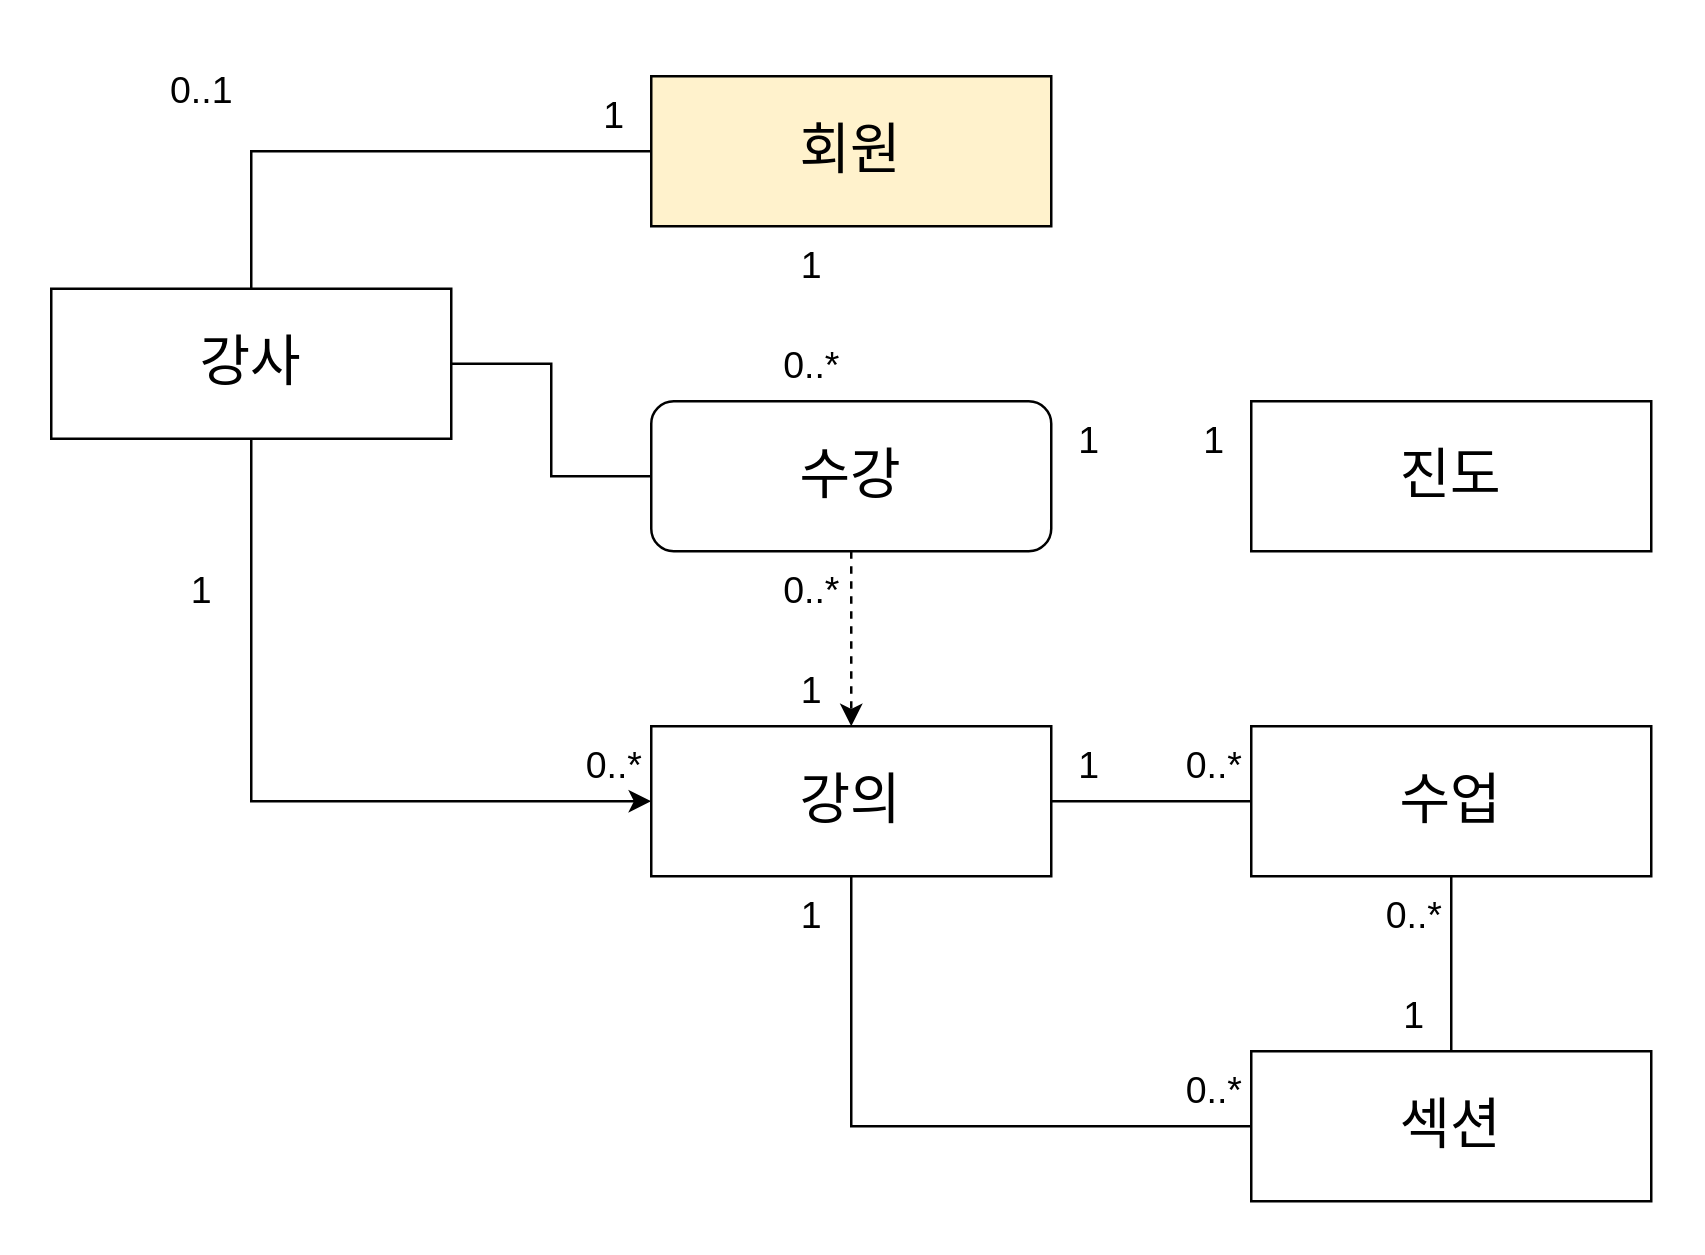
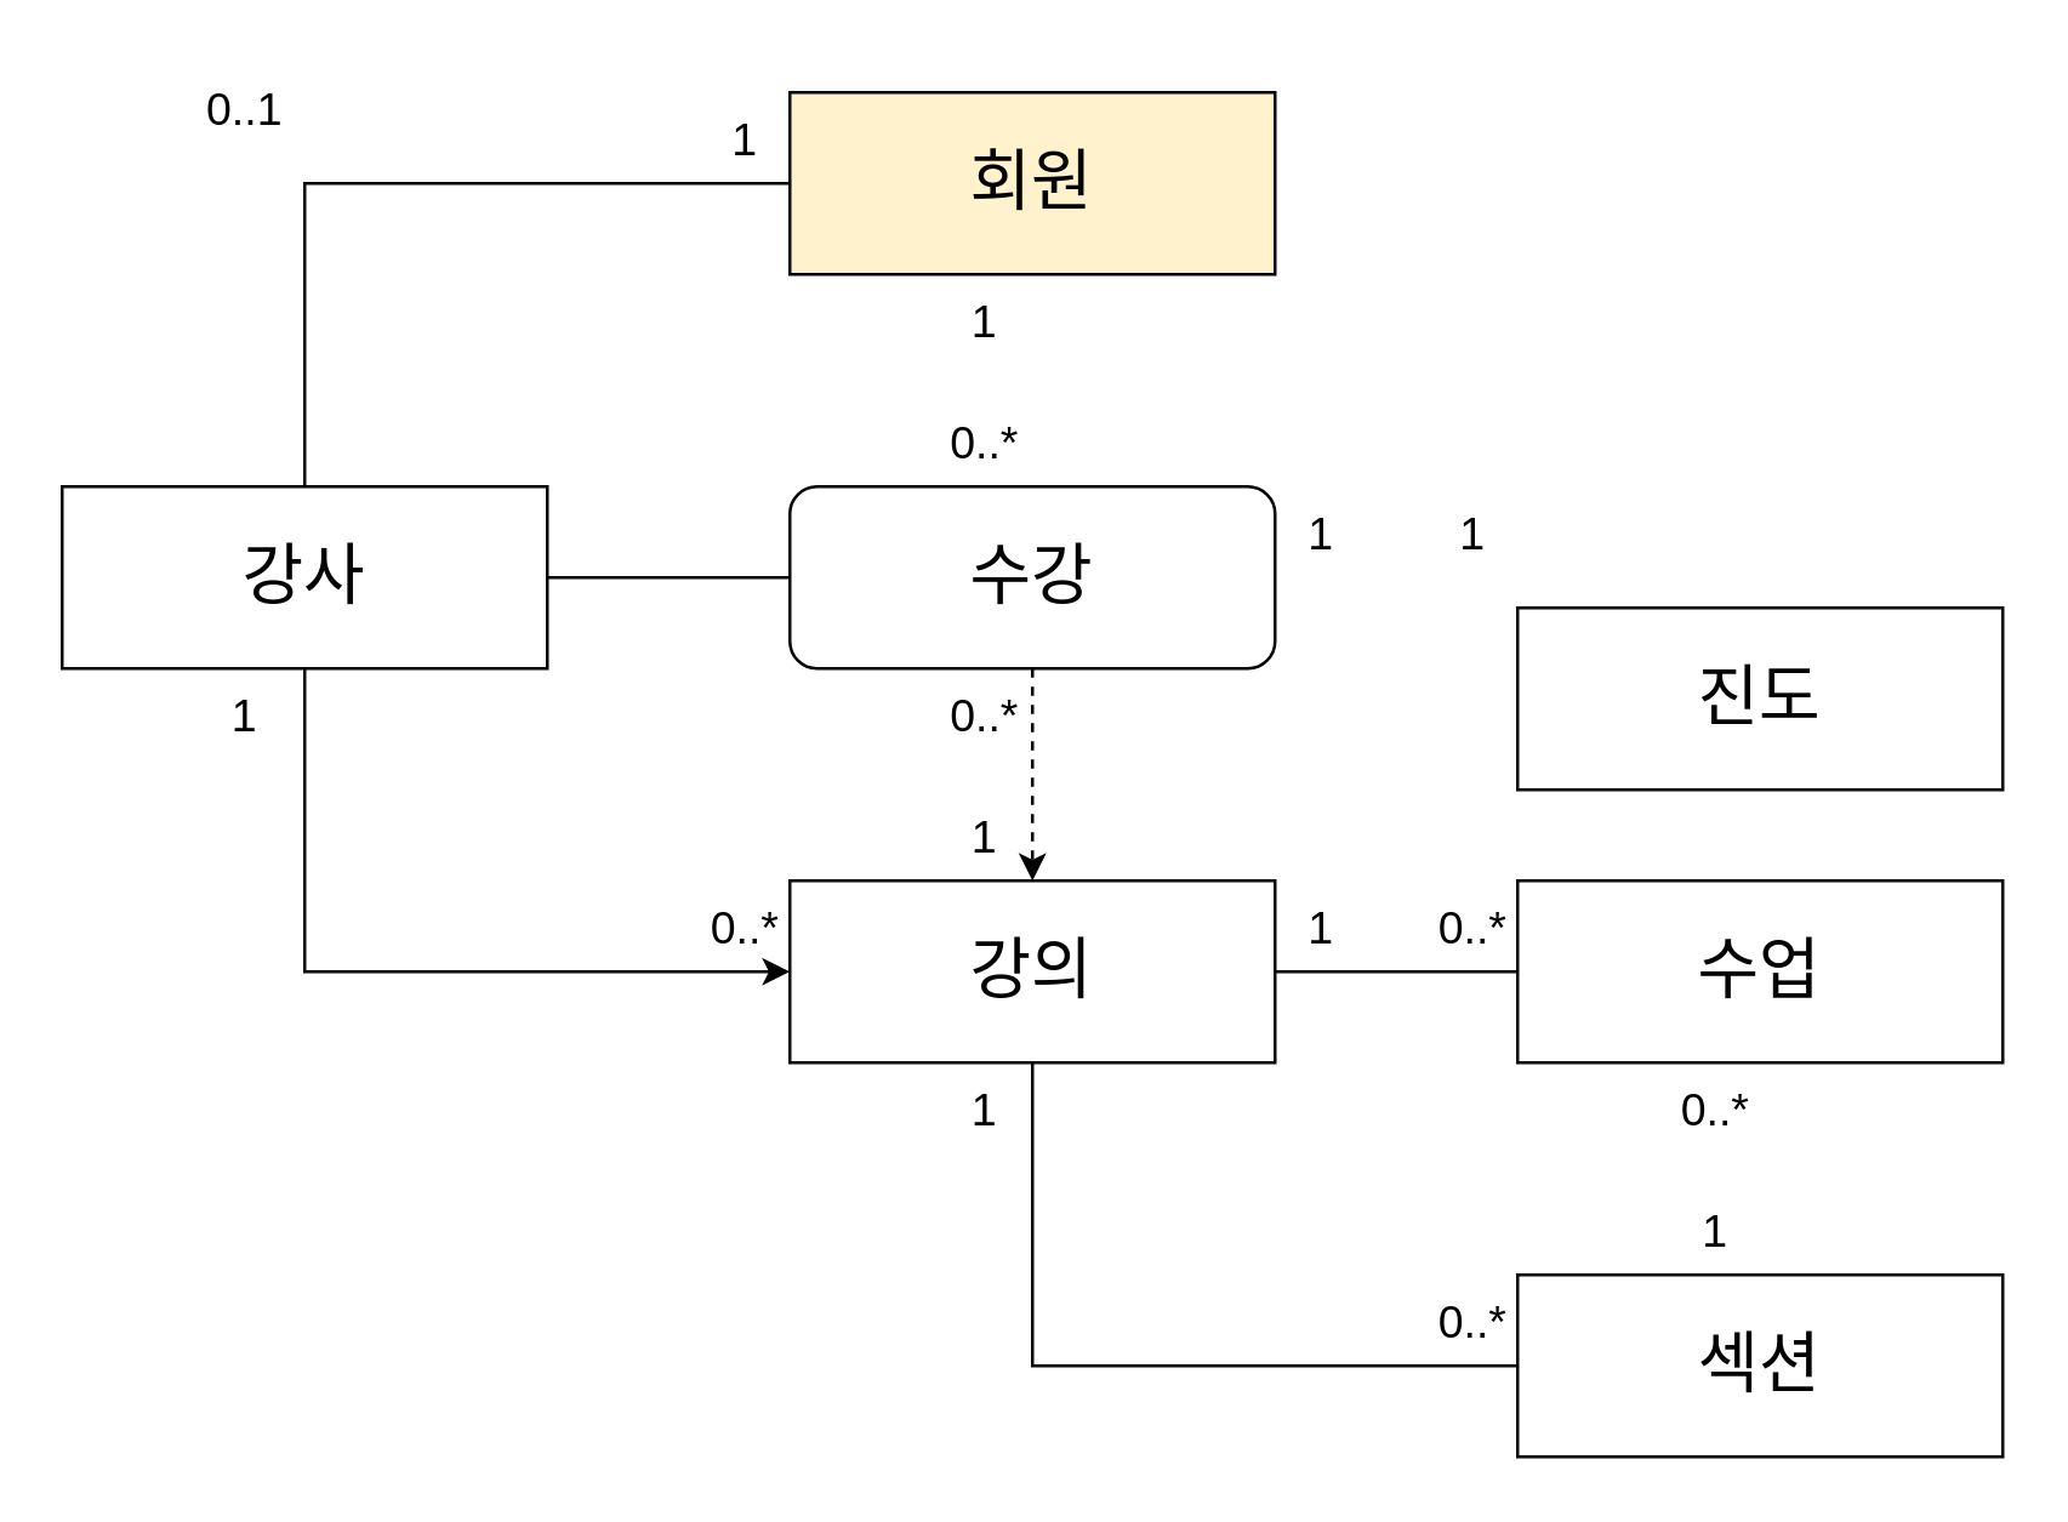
  <mxCell id="0" />
  <mxCell id="1" parent="0" />
  <mxCell id="2" value="&lt;font style=&quot;font-size: 22px;&quot;&gt;회원&lt;/font&gt;" style="rounded=0;whiteSpace=wrap;html=1;fillColor=#fff2cc;" vertex="1" parent="1"><mxGeometry x="260" y="30" width="160" height="60" as="geometry" /></mxCell>
  <mxCell id="3" style="edgeStyle=orthogonalEdgeStyle;rounded=0;orthogonalLoop=1;jettySize=auto;html=1;entryX=0;entryY=0.5;entryDx=0;entryDy=0;endArrow=none;endFill=0;" edge="1" parent="1" source="5" target="2"><mxGeometry relative="1" as="geometry"><Array as="points"><mxPoint x="100" y="60" /></Array></mxGeometry></mxCell>
  <mxCell id="4" style="edgeStyle=orthogonalEdgeStyle;rounded=0;orthogonalLoop=1;jettySize=auto;html=1;entryX=0;entryY=0.5;entryDx=0;entryDy=0;" edge="1" parent="1" source="5" target="11"><mxGeometry relative="1" as="geometry"><Array as="points"><mxPoint x="100" y="320" /></Array></mxGeometry></mxCell>
- <mxCell id="5" value="&lt;font style=&quot;font-size: 22px;&quot;&gt;강사&lt;/font&gt;" style="rounded=0;whiteSpace=wrap;html=1;" vertex="1" parent="1"><mxGeometry x="20" y="115" width="160" height="60" as="geometry" /></mxCell>
+ <mxCell id="5" value="&lt;font style=&quot;font-size: 22px;&quot;&gt;강사&lt;/font&gt;" style="rounded=0;whiteSpace=wrap;html=1;" vertex="1" parent="1"><mxGeometry x="20" y="160" width="160" height="60" as="geometry" /></mxCell>
  <mxCell id="6" style="edgeStyle=orthogonalEdgeStyle;rounded=0;orthogonalLoop=1;jettySize=auto;html=1;entryX=0.5;entryY=0;entryDx=0;entryDy=0;dashed=1;" edge="1" parent="1" source="8" target="11"><mxGeometry relative="1" as="geometry" /></mxCell>
  <mxCell id="7" style="edgeStyle=orthogonalEdgeStyle;rounded=0;orthogonalLoop=1;jettySize=auto;html=1;endArrow=none;endFill=0;" edge="1" parent="1" source="8" target="5"><mxGeometry relative="1" as="geometry" /></mxCell>
  <mxCell id="8" value="&lt;font style=&quot;font-size: 22px;&quot;&gt;수강&lt;/font&gt;" style="whiteSpace=wrap;html=1;rounded=1;" vertex="1" parent="1"><mxGeometry x="260" y="160" width="160" height="60" as="geometry" /></mxCell>
  <mxCell id="9" style="edgeStyle=orthogonalEdgeStyle;rounded=0;orthogonalLoop=1;jettySize=auto;html=1;entryX=0;entryY=0.5;entryDx=0;entryDy=0;endArrow=none;endFill=0;" edge="1" parent="1" source="11" target="14"><mxGeometry relative="1" as="geometry" /></mxCell>
  <mxCell id="10" style="edgeStyle=orthogonalEdgeStyle;rounded=0;orthogonalLoop=1;jettySize=auto;html=1;entryX=0;entryY=0.5;entryDx=0;entryDy=0;endArrow=none;endFill=0;" edge="1" parent="1" source="11" target="15"><mxGeometry relative="1" as="geometry"><Array as="points"><mxPoint x="340" y="450" /></Array></mxGeometry></mxCell>
  <mxCell id="11" value="&lt;font style=&quot;font-size: 22px;&quot;&gt;강의&lt;/font&gt;" style="rounded=0;whiteSpace=wrap;html=1;" vertex="1" parent="1"><mxGeometry x="260" y="290" width="160" height="60" as="geometry" /></mxCell>
- <mxCell id="12" value="&lt;font style=&quot;font-size: 22px;&quot;&gt;진도&lt;/font&gt;" style="rounded=0;whiteSpace=wrap;html=1;" vertex="1" parent="1"><mxGeometry x="500" y="160" width="160" height="60" as="geometry" /></mxCell>
- <mxCell id="13" style="edgeStyle=orthogonalEdgeStyle;rounded=0;orthogonalLoop=1;jettySize=auto;html=1;entryX=0.5;entryY=0;entryDx=0;entryDy=0;endArrow=none;endFill=0;" edge="1" parent="1" source="14" target="15"><mxGeometry relative="1" as="geometry" /></mxCell>
+ <mxCell id="12" value="&lt;font style=&quot;font-size: 22px;&quot;&gt;진도&lt;/font&gt;" style="rounded=0;whiteSpace=wrap;html=1;" vertex="1" parent="1"><mxGeometry x="500" y="200" width="160" height="60" as="geometry" /></mxCell>
  <mxCell id="14" value="&lt;font style=&quot;font-size: 22px;&quot;&gt;수업&lt;/font&gt;" style="rounded=0;whiteSpace=wrap;html=1;" vertex="1" parent="1"><mxGeometry x="500" y="290" width="160" height="60" as="geometry" /></mxCell>
  <mxCell id="15" value="&lt;font style=&quot;font-size: 22px;&quot;&gt;섹션&lt;/font&gt;" style="rounded=0;whiteSpace=wrap;html=1;" vertex="1" parent="1"><mxGeometry x="500" y="420" width="160" height="60" as="geometry" /></mxCell>
  <mxCell id="16" value="&lt;font style=&quot;font-size: 15px;&quot;&gt;0..1&lt;/font&gt;" style="text;html=1;align=center;verticalAlign=middle;resizable=0;points=[];autosize=1;strokeColor=none;fillColor=none;" vertex="1" parent="1"><mxGeometry x="55" y="20" width="50" height="30" as="geometry" /></mxCell>
  <mxCell id="17" value="&lt;font style=&quot;font-size: 15px;&quot;&gt;1&lt;/font&gt;" style="text;html=1;align=center;verticalAlign=middle;resizable=0;points=[];autosize=1;strokeColor=none;fillColor=none;" vertex="1" parent="1"><mxGeometry x="65" y="220" width="30" height="30" as="geometry" /></mxCell>
  <mxCell id="18" value="&lt;font style=&quot;font-size: 15px;&quot;&gt;0..*&lt;/font&gt;" style="text;html=1;align=center;verticalAlign=middle;resizable=0;points=[];autosize=1;strokeColor=none;fillColor=none;" vertex="1" parent="1"><mxGeometry x="220" y="290" width="50" height="30" as="geometry" /></mxCell>
  <mxCell id="19" value="&lt;font style=&quot;font-size: 15px;&quot;&gt;0..*&lt;/font&gt;" style="text;html=1;align=center;verticalAlign=middle;resizable=0;points=[];autosize=1;strokeColor=none;fillColor=none;" vertex="1" parent="1"><mxGeometry x="299" y="220" width="50" height="30" as="geometry" /></mxCell>
  <mxCell id="20" value="&lt;font style=&quot;font-size: 15px;&quot;&gt;0..*&lt;/font&gt;" style="text;html=1;align=center;verticalAlign=middle;resizable=0;points=[];autosize=1;strokeColor=none;fillColor=none;" vertex="1" parent="1"><mxGeometry x="299" y="130" width="50" height="30" as="geometry" /></mxCell>
  <mxCell id="21" value="&lt;font style=&quot;font-size: 15px;&quot;&gt;1&lt;/font&gt;" style="text;html=1;align=center;verticalAlign=middle;resizable=0;points=[];autosize=1;strokeColor=none;fillColor=none;" vertex="1" parent="1"><mxGeometry x="230" y="30" width="30" height="30" as="geometry" /></mxCell>
  <mxCell id="22" value="&lt;font style=&quot;font-size: 15px;&quot;&gt;1&lt;/font&gt;" style="text;html=1;align=center;verticalAlign=middle;resizable=0;points=[];autosize=1;strokeColor=none;fillColor=none;" vertex="1" parent="1"><mxGeometry x="309" y="90" width="30" height="30" as="geometry" /></mxCell>
  <mxCell id="23" value="&lt;font style=&quot;font-size: 15px;&quot;&gt;1&lt;/font&gt;" style="text;html=1;align=center;verticalAlign=middle;resizable=0;points=[];autosize=1;strokeColor=none;fillColor=none;" vertex="1" parent="1"><mxGeometry x="309" y="260" width="30" height="30" as="geometry" /></mxCell>
  <mxCell id="24" value="&lt;font style=&quot;font-size: 15px;&quot;&gt;1&lt;/font&gt;" style="text;html=1;align=center;verticalAlign=middle;resizable=0;points=[];autosize=1;strokeColor=none;fillColor=none;" vertex="1" parent="1"><mxGeometry x="420" y="160" width="30" height="30" as="geometry" /></mxCell>
  <mxCell id="25" value="&lt;font style=&quot;font-size: 15px;&quot;&gt;1&lt;/font&gt;" style="text;html=1;align=center;verticalAlign=middle;resizable=0;points=[];autosize=1;strokeColor=none;fillColor=none;" vertex="1" parent="1"><mxGeometry x="470" y="160" width="30" height="30" as="geometry" /></mxCell>
  <mxCell id="26" value="&lt;font style=&quot;font-size: 15px;&quot;&gt;1&lt;/font&gt;" style="text;html=1;align=center;verticalAlign=middle;resizable=0;points=[];autosize=1;strokeColor=none;fillColor=none;" vertex="1" parent="1"><mxGeometry x="420" y="290" width="30" height="30" as="geometry" /></mxCell>
  <mxCell id="27" value="&lt;font style=&quot;font-size: 15px;&quot;&gt;0..*&lt;/font&gt;" style="text;html=1;align=center;verticalAlign=middle;resizable=0;points=[];autosize=1;strokeColor=none;fillColor=none;" vertex="1" parent="1"><mxGeometry x="460" y="290" width="50" height="30" as="geometry" /></mxCell>
  <mxCell id="28" value="&lt;font style=&quot;font-size: 15px;&quot;&gt;0..*&lt;/font&gt;" style="text;html=1;align=center;verticalAlign=middle;resizable=0;points=[];autosize=1;strokeColor=none;fillColor=none;" vertex="1" parent="1"><mxGeometry x="540" y="350" width="50" height="30" as="geometry" /></mxCell>
  <mxCell id="29" value="&lt;font style=&quot;font-size: 15px;&quot;&gt;1&lt;/font&gt;" style="text;html=1;align=center;verticalAlign=middle;resizable=0;points=[];autosize=1;strokeColor=none;fillColor=none;" vertex="1" parent="1"><mxGeometry x="550" y="390" width="30" height="30" as="geometry" /></mxCell>
  <mxCell id="30" value="&lt;font style=&quot;font-size: 15px;&quot;&gt;1&lt;/font&gt;" style="text;html=1;align=center;verticalAlign=middle;resizable=0;points=[];autosize=1;strokeColor=none;fillColor=none;" vertex="1" parent="1"><mxGeometry x="309" y="350" width="30" height="30" as="geometry" /></mxCell>
  <mxCell id="31" value="&lt;font style=&quot;font-size: 15px;&quot;&gt;0..*&lt;/font&gt;" style="text;html=1;align=center;verticalAlign=middle;resizable=0;points=[];autosize=1;strokeColor=none;fillColor=none;" vertex="1" parent="1"><mxGeometry x="460" y="420" width="50" height="30" as="geometry" /></mxCell>
